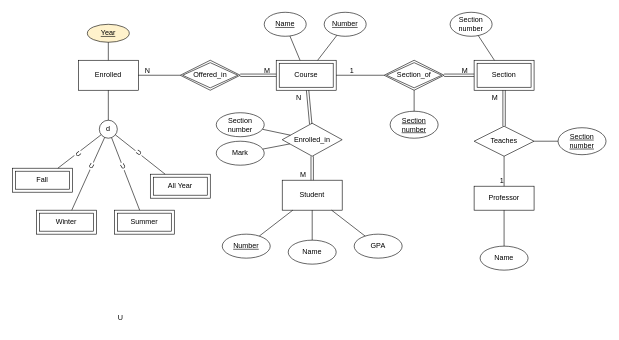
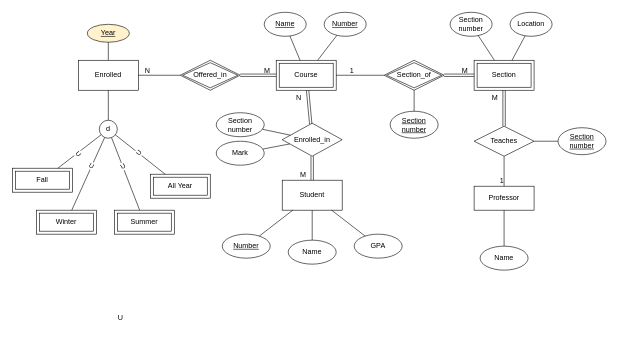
  <mxCell id="0" />
  <mxCell id="1" parent="0" />
  <mxCell id="2" value="Enrolled" style="whiteSpace=wrap;html=1;align=center;" parent="1" vertex="1"><mxGeometry x="130" y="100" width="100" height="50" as="geometry" /></mxCell>
  <mxCell id="3" value="&lt;u&gt;Year&lt;/u&gt;" style="ellipse;whiteSpace=wrap;html=1;fillColor=#fff2cc;" parent="1" vertex="1"><mxGeometry x="145" y="40" width="70" height="30" as="geometry" /></mxCell>
  <mxCell id="4" value="" style="endArrow=none;html=1;rounded=0;" parent="1" source="3" target="2" edge="1"><mxGeometry relative="1" as="geometry"><mxPoint x="230" y="220" as="sourcePoint" /><mxPoint x="390" y="220" as="targetPoint" /></mxGeometry></mxCell>
  <mxCell id="5" value="Course" style="shape=ext;margin=3;double=1;whiteSpace=wrap;html=1;align=center;" parent="1" vertex="1"><mxGeometry x="460" y="100" width="100" height="50" as="geometry" /></mxCell>
  <mxCell id="6" value="Offered_in" style="shape=rhombus;double=1;perimeter=rhombusPerimeter;whiteSpace=wrap;html=1;align=center;" parent="1" vertex="1"><mxGeometry x="300" y="100" width="100" height="50" as="geometry" /></mxCell>
  <mxCell id="7" value="" style="shape=link;html=1;rounded=0;" parent="1" source="6" target="5" edge="1"><mxGeometry relative="1" as="geometry"><mxPoint x="360" y="230" as="sourcePoint" /><mxPoint x="520" y="230" as="targetPoint" /></mxGeometry></mxCell>
  <mxCell id="8" value="M" style="resizable=0;html=1;align=right;verticalAlign=bottom;" parent="7" connectable="0" vertex="1"><mxGeometry x="1" relative="1" as="geometry"><mxPoint x="-10" as="offset" /></mxGeometry></mxCell>
  <mxCell id="9" value="" style="endArrow=none;html=1;rounded=0;" parent="1" source="6" target="2" edge="1"><mxGeometry relative="1" as="geometry"><mxPoint x="440" y="240" as="sourcePoint" /><mxPoint x="600" y="240" as="targetPoint" /></mxGeometry></mxCell>
  <mxCell id="10" value="N" style="resizable=0;html=1;align=right;verticalAlign=bottom;" parent="9" connectable="0" vertex="1"><mxGeometry x="1" relative="1" as="geometry"><mxPoint x="20" as="offset" /></mxGeometry></mxCell>
  <mxCell id="11" value="d" style="ellipse;whiteSpace=wrap;html=1;align=center;" parent="1" vertex="1"><mxGeometry x="165" y="200" width="30" height="30" as="geometry" /></mxCell>
  <mxCell id="12" value="" style="endArrow=none;html=1;rounded=0;" parent="1" source="2" target="11" edge="1"><mxGeometry relative="1" as="geometry"><mxPoint x="380" y="370" as="sourcePoint" /><mxPoint x="540" y="370" as="targetPoint" /></mxGeometry></mxCell>
  <mxCell id="13" value="Fall" style="shape=ext;margin=3;double=1;whiteSpace=wrap;html=1;align=center;" parent="1" vertex="1"><mxGeometry x="20" y="280" width="100" height="40" as="geometry" /></mxCell>
  <mxCell id="14" value="All Year" style="shape=ext;margin=3;double=1;whiteSpace=wrap;html=1;align=center;" parent="1" vertex="1"><mxGeometry x="250" y="290" width="100" height="40" as="geometry" /></mxCell>
  <mxCell id="15" value="Winter" style="shape=ext;margin=3;double=1;whiteSpace=wrap;html=1;align=center;" parent="1" vertex="1"><mxGeometry x="60" y="350" width="100" height="40" as="geometry" /></mxCell>
  <mxCell id="16" value="" style="endArrow=none;html=1;rounded=0;" parent="1" source="11" target="13" edge="1"><mxGeometry relative="1" as="geometry"><mxPoint x="360" y="210" as="sourcePoint" /><mxPoint x="520" y="210" as="targetPoint" /></mxGeometry></mxCell>
  <mxCell id="17" value="U" style="edgeLabel;html=1;align=center;verticalAlign=middle;resizable=0;points=[];rotation=50;" vertex="1" connectable="0" parent="16"><mxGeometry x="0.089" y="1" relative="1" as="geometry"><mxPoint x="1" as="offset" /></mxGeometry></mxCell>
  <mxCell id="18" value="" style="endArrow=none;html=1;rounded=0;" parent="1" source="11" target="15" edge="1"><mxGeometry relative="1" as="geometry"><mxPoint x="70" y="390" as="sourcePoint" /><mxPoint x="230" y="390" as="targetPoint" /></mxGeometry></mxCell>
  <mxCell id="19" value="U" style="edgeLabel;html=1;align=center;verticalAlign=middle;resizable=0;points=[];rotation=30;" vertex="1" connectable="0" parent="18"><mxGeometry x="-0.128" y="2" relative="1" as="geometry"><mxPoint y="-7" as="offset" /></mxGeometry></mxCell>
  <mxCell id="20" value="" style="endArrow=none;html=1;rounded=0;" parent="1" source="11" target="14" edge="1"><mxGeometry relative="1" as="geometry"><mxPoint x="80" y="430" as="sourcePoint" /><mxPoint x="240" y="430" as="targetPoint" /></mxGeometry></mxCell>
  <mxCell id="21" value="U" style="edgeLabel;html=1;align=center;verticalAlign=middle;resizable=0;points=[];rotation=-55;" vertex="1" connectable="0" parent="20"><mxGeometry x="-0.056" y="3" relative="1" as="geometry"><mxPoint x="-3" y="2" as="offset" /></mxGeometry></mxCell>
  <mxCell id="22" value="&lt;u&gt;Name&lt;/u&gt;" style="ellipse;whiteSpace=wrap;html=1;" parent="1" vertex="1"><mxGeometry x="440" y="20" width="70" height="40" as="geometry" /></mxCell>
  <mxCell id="23" value="&lt;u&gt;Number&lt;/u&gt;" style="ellipse;whiteSpace=wrap;html=1;" parent="1" vertex="1"><mxGeometry x="540" y="20" width="70" height="40" as="geometry" /></mxCell>
  <mxCell id="24" value="" style="endArrow=none;html=1;rounded=0;" parent="1" source="23" target="5" edge="1"><mxGeometry relative="1" as="geometry"><mxPoint x="490" y="380" as="sourcePoint" /><mxPoint x="650" y="380" as="targetPoint" /></mxGeometry></mxCell>
  <mxCell id="25" value="" style="endArrow=none;html=1;rounded=0;" parent="1" source="22" target="5" edge="1"><mxGeometry relative="1" as="geometry"><mxPoint x="500" y="300" as="sourcePoint" /><mxPoint x="660" y="300" as="targetPoint" /></mxGeometry></mxCell>
  <mxCell id="26" value="Section" style="shape=ext;margin=3;double=1;whiteSpace=wrap;html=1;align=center;" parent="1" vertex="1"><mxGeometry x="790" y="100" width="100" height="50" as="geometry" /></mxCell>
  <mxCell id="27" value="Section_of" style="shape=rhombus;double=1;perimeter=rhombusPerimeter;whiteSpace=wrap;html=1;align=center;" parent="1" vertex="1"><mxGeometry x="640" y="100" width="100" height="50" as="geometry" /></mxCell>
  <mxCell id="28" value="" style="shape=link;html=1;rounded=0;" parent="1" source="27" target="26" edge="1"><mxGeometry relative="1" as="geometry"><mxPoint x="760" y="58.82" as="sourcePoint" /><mxPoint x="710" y="58.82" as="targetPoint" /></mxGeometry></mxCell>
  <mxCell id="29" value="M" style="resizable=0;html=1;align=right;verticalAlign=bottom;" parent="28" connectable="0" vertex="1"><mxGeometry x="1" relative="1" as="geometry"><mxPoint x="-10" as="offset" /></mxGeometry></mxCell>
  <mxCell id="30" value="Section number" style="ellipse;whiteSpace=wrap;html=1;" parent="1" vertex="1"><mxGeometry x="750" y="20" width="70" height="40" as="geometry" /></mxCell>
+ <mxCell id="31" value="Location" style="ellipse;whiteSpace=wrap;html=1;" parent="1" vertex="1"><mxGeometry x="850" y="20" width="70" height="40" as="geometry" /></mxCell>
+ <mxCell id="32" value="" style="endArrow=none;html=1;rounded=0;" parent="1" source="31" target="26" edge="1"><mxGeometry relative="1" as="geometry"><mxPoint x="510" y="290" as="sourcePoint" /><mxPoint x="670" y="290" as="targetPoint" /></mxGeometry></mxCell>
  <mxCell id="33" value="" style="endArrow=none;html=1;rounded=0;" parent="1" source="30" target="26" edge="1"><mxGeometry relative="1" as="geometry"><mxPoint x="520" y="300" as="sourcePoint" /><mxPoint x="680" y="300" as="targetPoint" /></mxGeometry></mxCell>
  <mxCell id="34" value="" style="endArrow=none;html=1;rounded=0;" parent="1" source="5" target="27" edge="1"><mxGeometry relative="1" as="geometry"><mxPoint x="470" y="420" as="sourcePoint" /><mxPoint x="630" y="420" as="targetPoint" /></mxGeometry></mxCell>
  <mxCell id="35" value="1" style="resizable=0;html=1;align=right;verticalAlign=bottom;" parent="34" connectable="0" vertex="1"><mxGeometry x="1" relative="1" as="geometry"><mxPoint x="-50" as="offset" /></mxGeometry></mxCell>
  <mxCell id="36" value="Student" style="whiteSpace=wrap;html=1;align=center;" parent="1" vertex="1"><mxGeometry x="470" y="300" width="100" height="50" as="geometry" /></mxCell>
  <mxCell id="37" value="&lt;u&gt;Number&lt;/u&gt;" style="ellipse;whiteSpace=wrap;html=1;" parent="1" vertex="1"><mxGeometry x="370" y="390" width="80" height="40" as="geometry" /></mxCell>
  <mxCell id="38" value="Name" style="ellipse;whiteSpace=wrap;html=1;" parent="1" vertex="1"><mxGeometry x="480" y="400" width="80" height="40" as="geometry" /></mxCell>
  <mxCell id="39" value="GPA" style="ellipse;whiteSpace=wrap;html=1;" parent="1" vertex="1"><mxGeometry x="590" y="390" width="80" height="40" as="geometry" /></mxCell>
  <mxCell id="40" value="" style="endArrow=none;html=1;rounded=0;" parent="1" source="36" target="37" edge="1"><mxGeometry relative="1" as="geometry"><mxPoint x="220" y="490" as="sourcePoint" /><mxPoint x="380" y="490" as="targetPoint" /></mxGeometry></mxCell>
  <mxCell id="41" value="" style="endArrow=none;html=1;rounded=0;" parent="1" source="36" target="38" edge="1"><mxGeometry relative="1" as="geometry"><mxPoint x="230" y="500" as="sourcePoint" /><mxPoint x="390" y="500" as="targetPoint" /></mxGeometry></mxCell>
  <mxCell id="42" value="" style="endArrow=none;html=1;rounded=0;" parent="1" source="36" target="39" edge="1"><mxGeometry relative="1" as="geometry"><mxPoint x="240" y="510" as="sourcePoint" /><mxPoint x="400" y="510" as="targetPoint" /></mxGeometry></mxCell>
  <mxCell id="43" value="Professor" style="whiteSpace=wrap;html=1;align=center;" parent="1" vertex="1"><mxGeometry x="790" y="310" width="100" height="40" as="geometry" /></mxCell>
  <mxCell id="44" value="Teaches" style="shape=rhombus;perimeter=rhombusPerimeter;whiteSpace=wrap;html=1;align=center;" parent="1" vertex="1"><mxGeometry x="790" y="210" width="100" height="50" as="geometry" /></mxCell>
  <mxCell id="45" value="" style="endArrow=none;html=1;rounded=0;" parent="1" source="44" target="43" edge="1"><mxGeometry relative="1" as="geometry"><mxPoint x="830" y="470" as="sourcePoint" /><mxPoint x="990" y="470" as="targetPoint" /></mxGeometry></mxCell>
  <mxCell id="46" value="1" style="resizable=0;html=1;align=right;verticalAlign=bottom;" parent="45" connectable="0" vertex="1"><mxGeometry x="1" relative="1" as="geometry" /></mxCell>
  <mxCell id="47" value="" style="shape=link;html=1;rounded=0;" parent="1" source="44" target="26" edge="1"><mxGeometry relative="1" as="geometry"><mxPoint x="839.84" y="230" as="sourcePoint" /><mxPoint x="839.84" y="170" as="targetPoint" /></mxGeometry></mxCell>
  <mxCell id="48" value="M" style="resizable=0;html=1;align=right;verticalAlign=bottom;" parent="47" connectable="0" vertex="1"><mxGeometry x="1" relative="1" as="geometry"><mxPoint x="-10" y="20" as="offset" /></mxGeometry></mxCell>
  <mxCell id="49" value="&lt;u&gt;Section number&lt;/u&gt;" style="ellipse;whiteSpace=wrap;html=1;" parent="1" vertex="1"><mxGeometry x="930" y="212.5" width="80" height="45" as="geometry" /></mxCell>
  <mxCell id="50" value="&lt;u&gt;Section number&lt;/u&gt;" style="ellipse;whiteSpace=wrap;html=1;" parent="1" vertex="1"><mxGeometry x="650" y="185" width="80" height="45" as="geometry" /></mxCell>
  <mxCell id="51" value="" style="endArrow=none;html=1;rounded=0;" parent="1" source="27" target="50" edge="1"><mxGeometry relative="1" as="geometry"><mxPoint x="640" y="300" as="sourcePoint" /><mxPoint x="800" y="300" as="targetPoint" /></mxGeometry></mxCell>
  <mxCell id="52" value="" style="endArrow=none;html=1;rounded=0;" parent="1" source="44" target="49" edge="1"><mxGeometry relative="1" as="geometry"><mxPoint x="850" y="500" as="sourcePoint" /><mxPoint x="1010" y="500" as="targetPoint" /></mxGeometry></mxCell>
  <mxCell id="53" value="Enrolled_in" style="shape=rhombus;perimeter=rhombusPerimeter;whiteSpace=wrap;html=1;align=center;" parent="1" vertex="1"><mxGeometry x="470" y="205" width="100" height="55" as="geometry" /></mxCell>
  <mxCell id="54" value="" style="shape=link;html=1;rounded=0;" parent="1" source="53" target="5" edge="1"><mxGeometry relative="1" as="geometry"><mxPoint x="280" y="200" as="sourcePoint" /><mxPoint x="440" y="200" as="targetPoint" /></mxGeometry></mxCell>
  <mxCell id="55" value="N" style="resizable=0;html=1;align=right;verticalAlign=bottom;" parent="54" connectable="0" vertex="1"><mxGeometry x="1" relative="1" as="geometry"><mxPoint x="-10" y="20" as="offset" /></mxGeometry></mxCell>
  <mxCell id="56" value="" style="shape=link;html=1;rounded=0;" parent="1" source="36" target="53" edge="1"><mxGeometry relative="1" as="geometry"><mxPoint x="530" y="215" as="sourcePoint" /><mxPoint x="530" y="160" as="targetPoint" /></mxGeometry></mxCell>
  <mxCell id="57" value="M" style="resizable=0;html=1;align=right;verticalAlign=bottom;" parent="56" connectable="0" vertex="1"><mxGeometry x="1" relative="1" as="geometry"><mxPoint x="-10" y="40" as="offset" /></mxGeometry></mxCell>
  <mxCell id="58" value="Name" style="ellipse;whiteSpace=wrap;html=1;" parent="1" vertex="1"><mxGeometry x="800" y="410" width="80" height="40" as="geometry" /></mxCell>
  <mxCell id="59" value="" style="endArrow=none;html=1;rounded=0;" parent="1" source="43" target="58" edge="1"><mxGeometry relative="1" as="geometry"><mxPoint x="920" y="510" as="sourcePoint" /><mxPoint x="1080" y="510" as="targetPoint" /></mxGeometry></mxCell>
  <mxCell id="60" value="Mark" style="ellipse;whiteSpace=wrap;html=1;" parent="1" vertex="1"><mxGeometry x="360" y="235" width="80" height="40" as="geometry" /></mxCell>
  <mxCell id="61" value="Section number" style="ellipse;whiteSpace=wrap;html=1;" parent="1" vertex="1"><mxGeometry x="360" y="187.5" width="80" height="40" as="geometry" /></mxCell>
  <mxCell id="62" value="" style="endArrow=none;html=1;rounded=0;" parent="1" source="61" target="53" edge="1"><mxGeometry relative="1" as="geometry"><mxPoint x="210" y="170" as="sourcePoint" /><mxPoint x="370" y="170" as="targetPoint" /></mxGeometry></mxCell>
  <mxCell id="63" value="" style="endArrow=none;html=1;rounded=0;" parent="1" source="60" target="53" edge="1"><mxGeometry relative="1" as="geometry"><mxPoint x="220" y="180" as="sourcePoint" /><mxPoint x="380" y="180" as="targetPoint" /></mxGeometry></mxCell>
  <mxCell id="64" value="Summer" style="shape=ext;margin=3;double=1;whiteSpace=wrap;html=1;align=center;" vertex="1" parent="1"><mxGeometry x="190" y="350" width="100" height="40" as="geometry" /></mxCell>
  <mxCell id="65" value="" style="endArrow=none;html=1;rounded=0;" edge="1" parent="1" source="11" target="64"><mxGeometry relative="1" as="geometry"><mxPoint x="183.887" y="238.698" as="sourcePoint" /><mxPoint x="129.032" y="360" as="targetPoint" /></mxGeometry></mxCell>
  <mxCell id="66" value="U" style="edgeLabel;html=1;align=center;verticalAlign=middle;resizable=0;points=[];rotation=-30;" vertex="1" connectable="0" parent="65"><mxGeometry x="-0.216" relative="1" as="geometry"><mxPoint as="offset" /></mxGeometry></mxCell>
  <mxCell id="67" value="U" style="text;html=1;align=center;verticalAlign=middle;resizable=0;points=[];autosize=1;strokeColor=none;fillColor=none;" vertex="1" parent="1"><mxGeometry x="185" y="515" width="30" height="30" as="geometry" /></mxCell>
